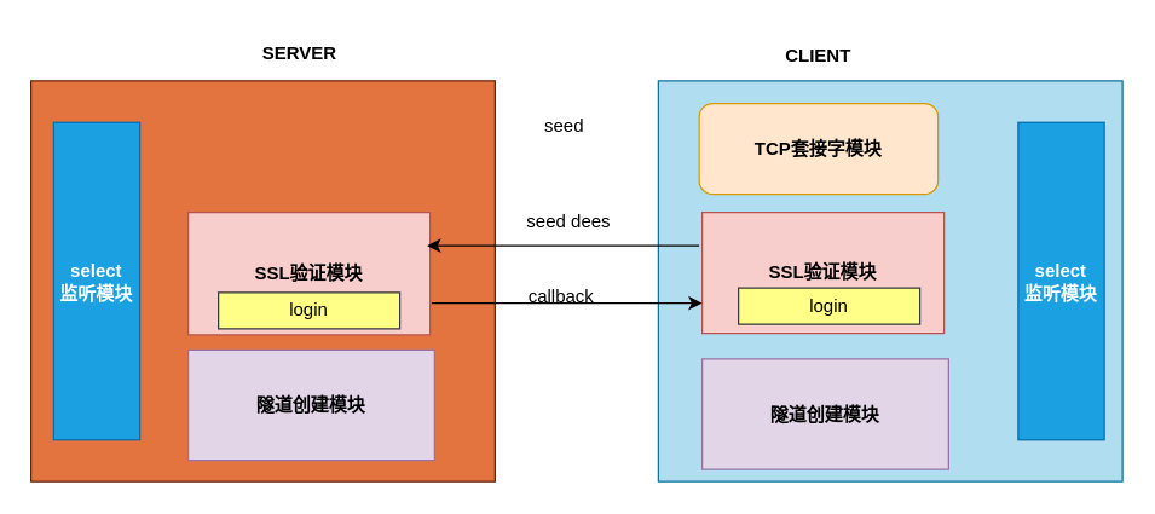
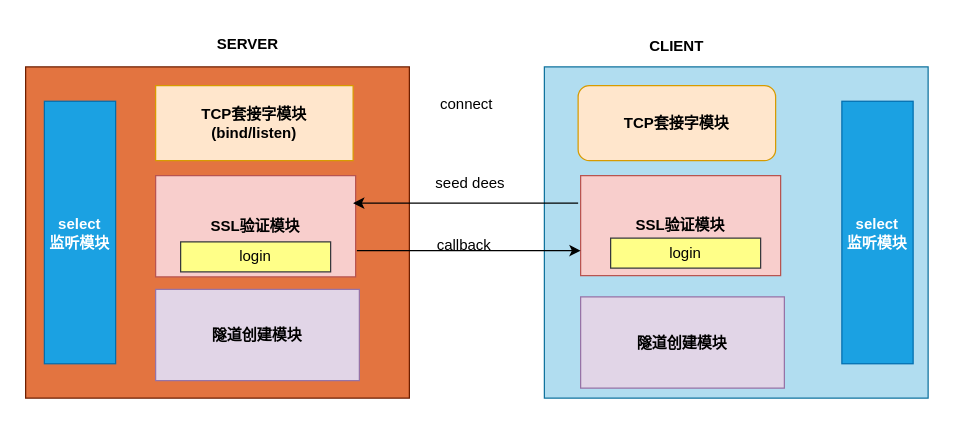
  <mxCell id="0" />
  <mxCell id="1" parent="0" />
  <mxCell id="2" value="" style="rounded=0;whiteSpace=wrap;html=1;fillColor=#b1ddf0;strokeColor=#10739e;" vertex="1" parent="1"><mxGeometry x="435" y="53" width="307" height="265" as="geometry" /></mxCell>
  <mxCell id="3" value="" style="rounded=0;whiteSpace=wrap;html=1;fillColor=#E37440;strokeColor=#6D1F00;fontColor=#ffffff;" vertex="1" parent="1"><mxGeometry x="20" y="53" width="307" height="265" as="geometry" /></mxCell>
+ <mxCell id="4" value="TCP套接字模块&lt;br&gt;(bind/listen)" style="rounded=0;whiteSpace=wrap;html=1;fontStyle=1;fillColor=#ffe6cc;strokeColor=#d79b00;" vertex="1" parent="1"><mxGeometry x="124" y="68" width="158" height="60" as="geometry" /></mxCell>
  <mxCell id="5" value="SERVER" style="text;html=1;strokeColor=none;fillColor=none;align=center;verticalAlign=middle;whiteSpace=wrap;rounded=0;fontStyle=1;" vertex="1" parent="1"><mxGeometry x="168" y="20" width="60" height="30" as="geometry" /></mxCell>
  <mxCell id="6" value="TCP套接字模块" style="whiteSpace=wrap;html=1;fontStyle=1;fillColor=#ffe6cc;strokeColor=#d79b00;rounded=1;" vertex="1" parent="1"><mxGeometry x="462" y="68" width="158" height="60" as="geometry" /></mxCell>
  <mxCell id="7" value="CLIENT" style="text;html=1;strokeColor=none;fillColor=none;align=center;verticalAlign=middle;whiteSpace=wrap;rounded=0;fontStyle=1;" vertex="1" parent="1"><mxGeometry x="511" y="22" width="60" height="30" as="geometry" /></mxCell>
- <mxCell id="8" value="seed" style="text;html=1;strokeColor=none;fillColor=none;align=center;verticalAlign=middle;whiteSpace=wrap;rounded=0;" vertex="1" parent="1"><mxGeometry x="343" y="68" width="60" height="30" as="geometry" /></mxCell>
+ <mxCell id="8" value="connect" style="text;html=1;strokeColor=none;fillColor=none;align=center;verticalAlign=middle;whiteSpace=wrap;rounded=0;" vertex="1" parent="1"><mxGeometry x="343" y="68" width="60" height="30" as="geometry" /></mxCell>
  <mxCell id="9" value="SSL验证模块" style="rounded=0;whiteSpace=wrap;html=1;fontStyle=1;fillColor=#f8cecc;strokeColor=#b85450;" vertex="1" parent="1"><mxGeometry x="124" y="140" width="160" height="81" as="geometry" /></mxCell>
  <mxCell id="10" value="SSL验证模块" style="rounded=0;whiteSpace=wrap;html=1;fontStyle=1;fillColor=#f8cecc;strokeColor=#b85450;" vertex="1" parent="1"><mxGeometry x="464" y="140" width="160" height="80" as="geometry" /></mxCell>
  <mxCell id="11" style="edgeStyle=orthogonalEdgeStyle;rounded=0;orthogonalLoop=1;jettySize=auto;html=1;entryX=1;entryY=0.5;entryDx=0;entryDy=0;curved=1;" edge="1" parent="1"><mxGeometry relative="1" as="geometry"><mxPoint x="462" y="162" as="sourcePoint" /><mxPoint x="282" y="162" as="targetPoint" /></mxGeometry></mxCell>
  <mxCell id="12" value="seed dees" style="text;html=1;strokeColor=none;fillColor=none;align=center;verticalAlign=middle;whiteSpace=wrap;rounded=0;fontColor=default;" vertex="1" parent="1"><mxGeometry x="346" y="131" width="60" height="30" as="geometry" /></mxCell>
  <mxCell id="13" value="callback" style="text;html=1;strokeColor=none;fillColor=none;align=center;verticalAlign=middle;whiteSpace=wrap;rounded=0;fontColor=default;" vertex="1" parent="1"><mxGeometry x="341" y="181" width="60" height="30" as="geometry" /></mxCell>
  <mxCell id="14" value="login" style="rounded=0;whiteSpace=wrap;html=1;fillColor=#ffff88;strokeColor=#36393d;" vertex="1" parent="1"><mxGeometry x="144" y="193" width="120" height="24" as="geometry" /></mxCell>
  <mxCell id="15" value="login" style="rounded=0;whiteSpace=wrap;html=1;fillColor=#ffff88;strokeColor=#36393d;" vertex="1" parent="1"><mxGeometry x="488" y="190" width="120" height="24" as="geometry" /></mxCell>
  <mxCell id="16" value="" style="endArrow=classic;html=1;rounded=0;labelBackgroundColor=default;fontColor=default;entryX=0;entryY=0.75;entryDx=0;entryDy=0;curved=1;" edge="1" parent="1" target="10"><mxGeometry width="50" height="50" relative="1" as="geometry"><mxPoint x="285" y="200" as="sourcePoint" /><mxPoint x="332" y="201.5" as="targetPoint" /></mxGeometry></mxCell>
  <mxCell id="17" value="隧道创建模块" style="rounded=0;whiteSpace=wrap;html=1;fontStyle=1;fillColor=#e1d5e7;strokeColor=#9673a6;" vertex="1" parent="1"><mxGeometry x="124" y="231" width="163" height="73" as="geometry" /></mxCell>
  <mxCell id="18" value="隧道创建模块" style="rounded=0;whiteSpace=wrap;html=1;fontStyle=1;fillColor=#e1d5e7;strokeColor=#9673a6;" vertex="1" parent="1"><mxGeometry x="464" y="237" width="163" height="73" as="geometry" /></mxCell>
  <mxCell id="19" value="select&lt;br&gt;监听模块" style="rounded=0;whiteSpace=wrap;html=1;fontColor=#ffffff;fontStyle=1;fillColor=#1ba1e2;strokeColor=#006EAF;" vertex="1" parent="1"><mxGeometry x="35" y="80.5" width="57" height="210" as="geometry" /></mxCell>
  <mxCell id="20" value="select&lt;br&gt;监听模块" style="rounded=0;whiteSpace=wrap;html=1;fontColor=#ffffff;fontStyle=1;fillColor=#1ba1e2;strokeColor=#006EAF;" vertex="1" parent="1"><mxGeometry x="673" y="80.5" width="57" height="210" as="geometry" /></mxCell>
